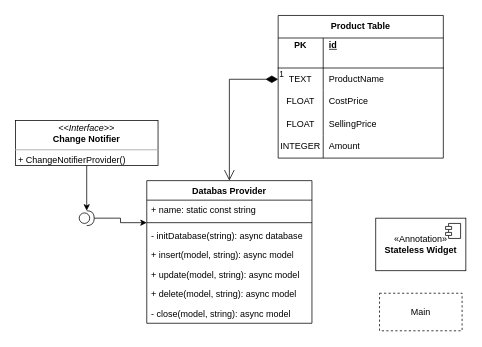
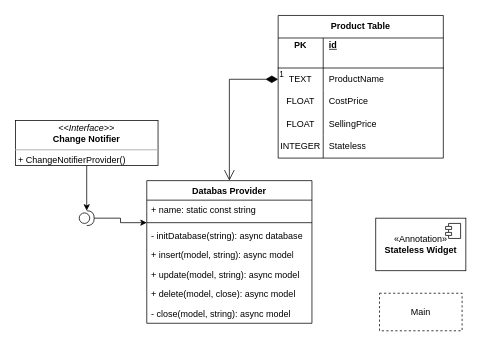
  <mxCell id="0" />
  <mxCell id="1" parent="0" />
  <mxCell id="2" value="Main" style="html=1;whiteSpace=wrap;dashed=1;" parent="1" vertex="1"><mxGeometry x="505" y="390" width="110" height="50" as="geometry" /></mxCell>
  <mxCell id="3" value="Product Table" style="shape=table;startSize=30;container=1;collapsible=1;childLayout=tableLayout;fixedRows=1;rowLines=0;fontStyle=1;align=center;resizeLast=1;html=1;whiteSpace=wrap;" parent="1" vertex="1"><mxGeometry x="370" y="20" width="220" height="190" as="geometry" /></mxCell>
  <mxCell id="4" value="" style="shape=tableRow;horizontal=0;startSize=0;swimlaneHead=0;swimlaneBody=0;fillColor=none;collapsible=0;dropTarget=0;points=[[0,0.5],[1,0.5]];portConstraint=eastwest;top=0;left=0;right=0;bottom=0;html=1;" parent="3" vertex="1"><mxGeometry y="30" width="220" height="20" as="geometry" /></mxCell>
  <mxCell id="5" value="PK" style="shape=partialRectangle;connectable=0;fillColor=none;top=0;left=0;bottom=0;right=0;fontStyle=1;overflow=hidden;html=1;whiteSpace=wrap;" parent="4" vertex="1"><mxGeometry width="60" height="20" as="geometry"><mxRectangle width="60" height="20" as="alternateBounds" /></mxGeometry></mxCell>
  <mxCell id="6" value="id" style="shape=partialRectangle;connectable=0;fillColor=none;top=0;left=0;bottom=0;right=0;align=left;spacingLeft=6;fontStyle=5;overflow=hidden;html=1;whiteSpace=wrap;" parent="4" vertex="1"><mxGeometry x="60" width="160" height="20" as="geometry"><mxRectangle width="160" height="20" as="alternateBounds" /></mxGeometry></mxCell>
  <mxCell id="7" value="" style="shape=tableRow;horizontal=0;startSize=0;swimlaneHead=0;swimlaneBody=0;fillColor=none;collapsible=0;dropTarget=0;points=[[0,0.5],[1,0.5]];portConstraint=eastwest;top=0;left=0;right=0;bottom=1;html=1;" parent="3" vertex="1"><mxGeometry y="50" width="220" height="20" as="geometry" /></mxCell>
  <mxCell id="8" value="" style="shape=partialRectangle;connectable=0;fillColor=none;top=0;left=0;bottom=0;right=0;fontStyle=1;overflow=hidden;html=1;whiteSpace=wrap;" parent="7" vertex="1"><mxGeometry width="60" height="20" as="geometry"><mxRectangle width="60" height="20" as="alternateBounds" /></mxGeometry></mxCell>
  <mxCell id="9" value="" style="shape=partialRectangle;connectable=0;fillColor=none;top=0;left=0;bottom=0;right=0;align=left;spacingLeft=6;fontStyle=5;overflow=hidden;html=1;whiteSpace=wrap;" parent="7" vertex="1"><mxGeometry x="60" width="160" height="20" as="geometry"><mxRectangle width="160" height="20" as="alternateBounds" /></mxGeometry></mxCell>
  <mxCell id="10" value="" style="shape=tableRow;horizontal=0;startSize=0;swimlaneHead=0;swimlaneBody=0;fillColor=none;collapsible=0;dropTarget=0;points=[[0,0.5],[1,0.5]];portConstraint=eastwest;top=0;left=0;right=0;bottom=0;html=1;" parent="3" vertex="1"><mxGeometry y="70" width="220" height="30" as="geometry" /></mxCell>
  <mxCell id="11" value="TEXT" style="shape=partialRectangle;connectable=0;fillColor=none;top=0;left=0;bottom=0;right=0;editable=1;overflow=hidden;html=1;whiteSpace=wrap;" parent="10" vertex="1"><mxGeometry width="60" height="30" as="geometry"><mxRectangle width="60" height="30" as="alternateBounds" /></mxGeometry></mxCell>
  <mxCell id="12" value="ProductName" style="shape=partialRectangle;connectable=0;fillColor=none;top=0;left=0;bottom=0;right=0;align=left;spacingLeft=6;overflow=hidden;html=1;whiteSpace=wrap;" parent="10" vertex="1"><mxGeometry x="60" width="160" height="30" as="geometry"><mxRectangle width="160" height="30" as="alternateBounds" /></mxGeometry></mxCell>
  <mxCell id="13" value="" style="shape=tableRow;horizontal=0;startSize=0;swimlaneHead=0;swimlaneBody=0;fillColor=none;collapsible=0;dropTarget=0;points=[[0,0.5],[1,0.5]];portConstraint=eastwest;top=0;left=0;right=0;bottom=0;html=1;" parent="3" vertex="1"><mxGeometry y="100" width="220" height="30" as="geometry" /></mxCell>
  <mxCell id="14" value="FLOAT&lt;br&gt;" style="shape=partialRectangle;connectable=0;fillColor=none;top=0;left=0;bottom=0;right=0;editable=1;overflow=hidden;html=1;whiteSpace=wrap;" parent="13" vertex="1"><mxGeometry width="60" height="30" as="geometry"><mxRectangle width="60" height="30" as="alternateBounds" /></mxGeometry></mxCell>
  <mxCell id="15" value="CostPrice" style="shape=partialRectangle;connectable=0;fillColor=none;top=0;left=0;bottom=0;right=0;align=left;spacingLeft=6;overflow=hidden;html=1;whiteSpace=wrap;" parent="13" vertex="1"><mxGeometry x="60" width="160" height="30" as="geometry"><mxRectangle width="160" height="30" as="alternateBounds" /></mxGeometry></mxCell>
  <mxCell id="16" value="" style="shape=tableRow;horizontal=0;startSize=0;swimlaneHead=0;swimlaneBody=0;fillColor=none;collapsible=0;dropTarget=0;points=[[0,0.5],[1,0.5]];portConstraint=eastwest;top=0;left=0;right=0;bottom=0;html=1;" parent="3" vertex="1"><mxGeometry y="130" width="220" height="30" as="geometry" /></mxCell>
  <mxCell id="17" value="FLOAT&lt;br&gt;" style="shape=partialRectangle;connectable=0;fillColor=none;top=0;left=0;bottom=0;right=0;editable=1;overflow=hidden;html=1;whiteSpace=wrap;" parent="16" vertex="1"><mxGeometry width="60" height="30" as="geometry"><mxRectangle width="60" height="30" as="alternateBounds" /></mxGeometry></mxCell>
  <mxCell id="18" value="SellingPrice" style="shape=partialRectangle;connectable=0;fillColor=none;top=0;left=0;bottom=0;right=0;align=left;spacingLeft=6;overflow=hidden;html=1;whiteSpace=wrap;" parent="16" vertex="1"><mxGeometry x="60" width="160" height="30" as="geometry"><mxRectangle width="160" height="30" as="alternateBounds" /></mxGeometry></mxCell>
  <mxCell id="19" value="" style="shape=tableRow;horizontal=0;startSize=0;swimlaneHead=0;swimlaneBody=0;fillColor=none;collapsible=0;dropTarget=0;points=[[0,0.5],[1,0.5]];portConstraint=eastwest;top=0;left=0;right=0;bottom=0;html=1;" parent="3" vertex="1"><mxGeometry y="160" width="220" height="30" as="geometry" /></mxCell>
  <mxCell id="20" value="INTEGER" style="shape=partialRectangle;connectable=0;fillColor=none;top=0;left=0;bottom=0;right=0;editable=1;overflow=hidden;html=1;whiteSpace=wrap;" parent="19" vertex="1"><mxGeometry width="60" height="30" as="geometry"><mxRectangle width="60" height="30" as="alternateBounds" /></mxGeometry></mxCell>
- <mxCell id="21" value="Amount" style="shape=partialRectangle;connectable=0;fillColor=none;top=0;left=0;bottom=0;right=0;align=left;spacingLeft=6;overflow=hidden;html=1;whiteSpace=wrap;" parent="19" vertex="1"><mxGeometry x="60" width="160" height="30" as="geometry"><mxRectangle width="160" height="30" as="alternateBounds" /></mxGeometry></mxCell>
+ <mxCell id="21" value="Stateless" style="shape=partialRectangle;connectable=0;fillColor=none;top=0;left=0;bottom=0;right=0;align=left;spacingLeft=6;overflow=hidden;html=1;whiteSpace=wrap;" parent="19" vertex="1"><mxGeometry x="60" width="160" height="30" as="geometry"><mxRectangle width="160" height="30" as="alternateBounds" /></mxGeometry></mxCell>
  <mxCell id="22" value="Databas Provider&lt;br&gt;" style="swimlane;fontStyle=1;align=center;verticalAlign=top;childLayout=stackLayout;horizontal=1;startSize=26;horizontalStack=0;resizeParent=1;resizeParentMax=0;resizeLast=0;collapsible=1;marginBottom=0;whiteSpace=wrap;html=1;" parent="1" vertex="1"><mxGeometry x="195" y="240" width="220" height="190" as="geometry" /></mxCell>
  <mxCell id="23" value="+ name: static const string" style="text;strokeColor=none;fillColor=none;align=left;verticalAlign=top;spacingLeft=4;spacingRight=4;overflow=hidden;rotatable=0;points=[[0,0.5],[1,0.5]];portConstraint=eastwest;whiteSpace=wrap;html=1;" parent="22" vertex="1"><mxGeometry y="26" width="220" height="26" as="geometry" /></mxCell>
  <mxCell id="24" value="" style="line;strokeWidth=1;fillColor=none;align=left;verticalAlign=middle;spacingTop=-1;spacingLeft=3;spacingRight=3;rotatable=0;labelPosition=right;points=[];portConstraint=eastwest;strokeColor=inherit;" parent="22" vertex="1"><mxGeometry y="52" width="220" height="8" as="geometry" /></mxCell>
  <mxCell id="25" value="- initDatabase(string): async database" style="text;strokeColor=none;fillColor=none;align=left;verticalAlign=top;spacingLeft=4;spacingRight=4;overflow=hidden;rotatable=0;points=[[0,0.5],[1,0.5]];portConstraint=eastwest;whiteSpace=wrap;html=1;" parent="22" vertex="1"><mxGeometry y="60" width="220" height="26" as="geometry" /></mxCell>
  <mxCell id="26" value="+ insert(model, string): async model" style="text;strokeColor=none;fillColor=none;align=left;verticalAlign=top;spacingLeft=4;spacingRight=4;overflow=hidden;rotatable=0;points=[[0,0.5],[1,0.5]];portConstraint=eastwest;whiteSpace=wrap;html=1;" parent="22" vertex="1"><mxGeometry y="86" width="220" height="26" as="geometry" /></mxCell>
  <mxCell id="27" value="+ update(model, string): async model" style="text;strokeColor=none;fillColor=none;align=left;verticalAlign=top;spacingLeft=4;spacingRight=4;overflow=hidden;rotatable=0;points=[[0,0.5],[1,0.5]];portConstraint=eastwest;whiteSpace=wrap;html=1;" parent="22" vertex="1"><mxGeometry y="112" width="220" height="26" as="geometry" /></mxCell>
- <mxCell id="28" value="+ delete(model, string): async model" style="text;strokeColor=none;fillColor=none;align=left;verticalAlign=top;spacingLeft=4;spacingRight=4;overflow=hidden;rotatable=0;points=[[0,0.5],[1,0.5]];portConstraint=eastwest;whiteSpace=wrap;html=1;" vertex="1" parent="22"><mxGeometry y="138" width="220" height="26" as="geometry" /></mxCell>
+ <mxCell id="28" value="+ delete(model, close): async model" style="text;strokeColor=none;fillColor=none;align=left;verticalAlign=top;spacingLeft=4;spacingRight=4;overflow=hidden;rotatable=0;points=[[0,0.5],[1,0.5]];portConstraint=eastwest;whiteSpace=wrap;html=1;" vertex="1" parent="22"><mxGeometry y="138" width="220" height="26" as="geometry" /></mxCell>
  <mxCell id="29" value="- close(model, string): async model" style="text;strokeColor=none;fillColor=none;align=left;verticalAlign=top;spacingLeft=4;spacingRight=4;overflow=hidden;rotatable=0;points=[[0,0.5],[1,0.5]];portConstraint=eastwest;whiteSpace=wrap;html=1;" vertex="1" parent="22"><mxGeometry y="164" width="220" height="26" as="geometry" /></mxCell>
  <mxCell id="30" value="" style="edgeStyle=orthogonalEdgeStyle;rounded=0;orthogonalLoop=1;jettySize=auto;html=1;" edge="1" parent="1" source="31" target="33"><mxGeometry relative="1" as="geometry" /></mxCell>
  <mxCell id="31" value="&lt;p style=&quot;margin:0px;margin-top:4px;text-align:center;&quot;&gt;&lt;i&gt;&amp;lt;&amp;lt;Interface&amp;gt;&amp;gt;&lt;/i&gt;&lt;br&gt;&lt;b&gt;Change Notifier&lt;br&gt;&lt;/b&gt;&lt;/p&gt;&lt;hr size=&quot;1&quot;&gt;&lt;p style=&quot;margin:0px;margin-left:4px;&quot;&gt;+ ChangeNotifierProvider()&lt;/p&gt;" style="verticalAlign=top;align=left;overflow=fill;fontSize=12;fontFamily=Helvetica;html=1;whiteSpace=wrap;" vertex="1" parent="1"><mxGeometry x="20" y="160" width="190" height="60" as="geometry" /></mxCell>
  <mxCell id="32" value="" style="edgeStyle=orthogonalEdgeStyle;rounded=0;orthogonalLoop=1;jettySize=auto;html=1;" edge="1" parent="1" source="33" target="24"><mxGeometry relative="1" as="geometry" /></mxCell>
  <mxCell id="33" value="" style="shape=providedRequiredInterface;html=1;verticalLabelPosition=bottom;sketch=0;" vertex="1" parent="1"><mxGeometry x="105" y="280" width="20" height="20" as="geometry" /></mxCell>
  <mxCell id="34" value="1" style="endArrow=open;html=1;endSize=12;startArrow=diamondThin;startSize=14;startFill=1;edgeStyle=orthogonalEdgeStyle;align=left;verticalAlign=bottom;rounded=0;exitX=0;exitY=0.5;exitDx=0;exitDy=0;entryX=0.5;entryY=0;entryDx=0;entryDy=0;" edge="1" parent="1" source="10" target="22"><mxGeometry x="-1" y="3" relative="1" as="geometry"><mxPoint x="10" y="30" as="sourcePoint" /><mxPoint x="170" y="30" as="targetPoint" /></mxGeometry></mxCell>
  <mxCell id="35" value="«Annotation»&lt;br&gt;&lt;b&gt;Stateless Widget&lt;/b&gt;" style="html=1;dropTarget=0;whiteSpace=wrap;" vertex="1" parent="1"><mxGeometry x="500" y="290" width="120" height="70" as="geometry" /></mxCell>
  <mxCell id="36" value="" style="shape=module;jettyWidth=8;jettyHeight=4;" vertex="1" parent="35"><mxGeometry x="1" width="20" height="20" relative="1" as="geometry"><mxPoint x="-27" y="7" as="offset" /></mxGeometry></mxCell>
